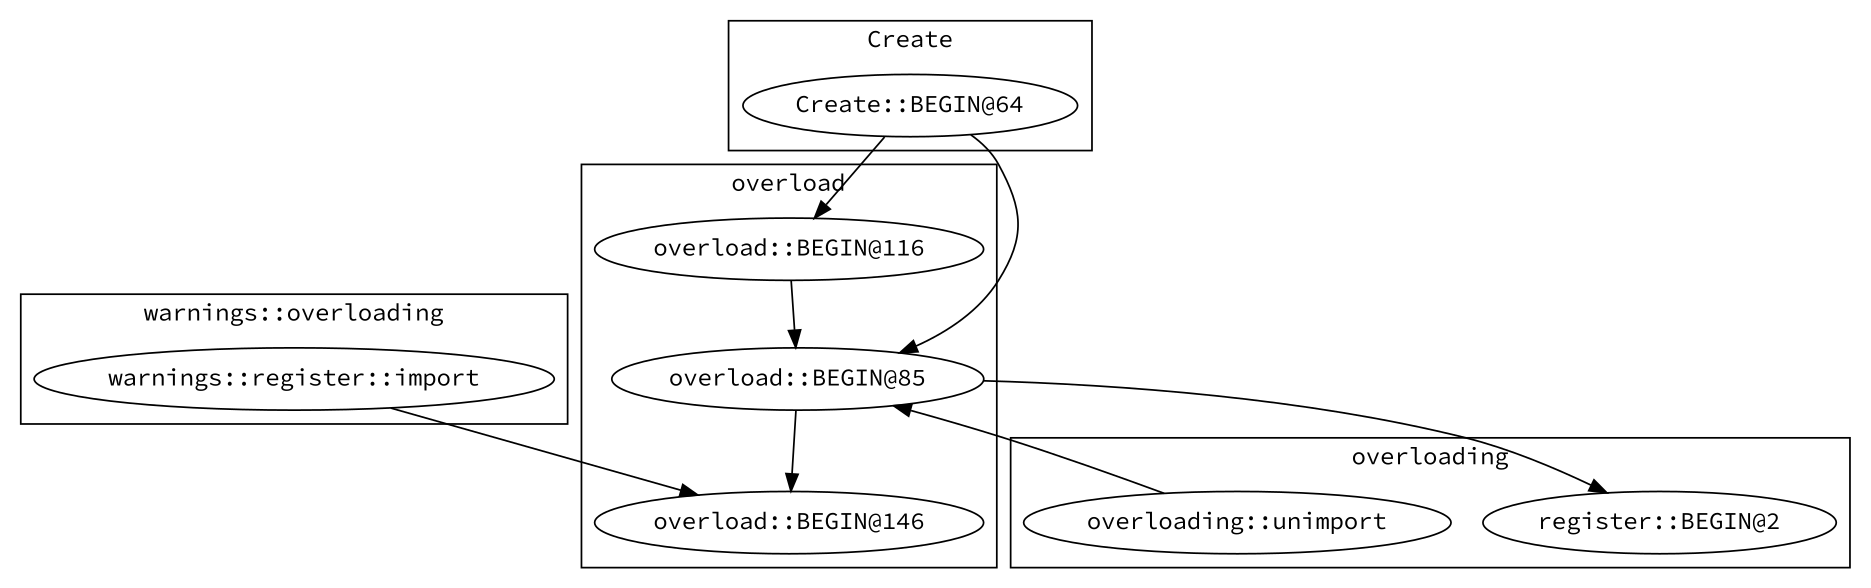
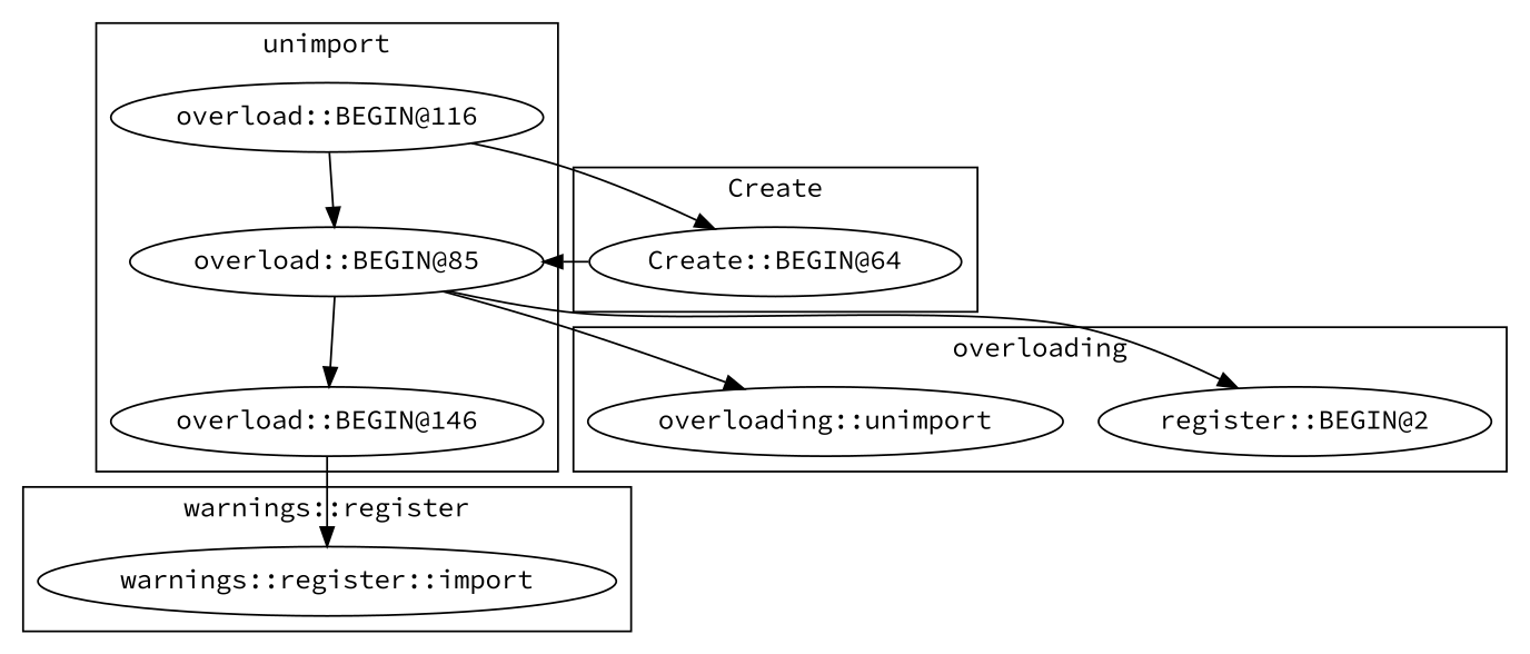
  digraph {
    fontname="Source Code Pro"
    node [fontname="Source Code Pro"]
    edge [fontname="Source Code Pro"]
    "Create::BEGIN@64"
    "overload::BEGIN@116"
    "overload::BEGIN@146"
    "overload::BEGIN@85"
    n5 [label="register::BEGIN@2"]
    "overloading::unimport"
    "warnings::register::import"
    subgraph cluster_1 {
      label=Create
      "Create::BEGIN@64"
    }
    subgraph cluster_2 {
-     label=overload
+     label=unimport
      "overload::BEGIN@116"
      "overload::BEGIN@146"
      "overload::BEGIN@85"
    }
    subgraph cluster_3 {
      label=overloading
      n5
      "overloading::unimport"
    }
    subgraph cluster_4 {
-     label="warnings::overloading"
+     label="warnings::register"
      "warnings::register::import"
    }
-   "Create::BEGIN@64" -> "overload::BEGIN@116"
+   "overload::BEGIN@116" -> "Create::BEGIN@64"
    "Create::BEGIN@64" -> "overload::BEGIN@85"
    "overload::BEGIN@116" -> "overload::BEGIN@85"
-   "warnings::register::import" -> "overload::BEGIN@146"
+   "overload::BEGIN@146" -> "warnings::register::import"
    "overload::BEGIN@85" -> "overload::BEGIN@146"
    "overload::BEGIN@85" -> n5
-   "overloading::unimport" -> "overload::BEGIN@85"
+   "overload::BEGIN@85" -> "overloading::unimport"
  }
